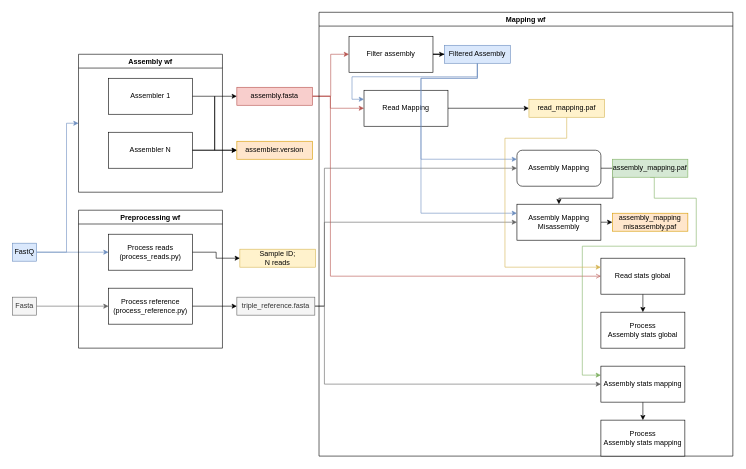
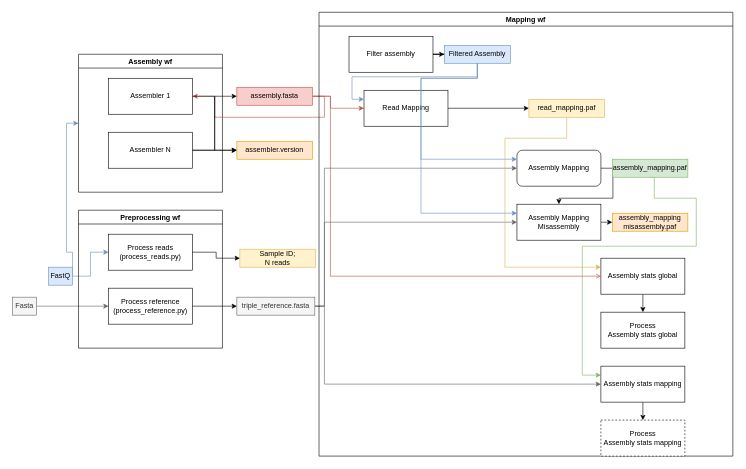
  <mxCell id="0" />
  <mxCell id="1" parent="0" />
  <mxCell id="2" style="edgeStyle=orthogonalEdgeStyle;rounded=0;orthogonalLoop=1;jettySize=auto;html=1;exitX=1;exitY=0.5;exitDx=0;exitDy=0;entryX=0;entryY=0.5;entryDx=0;entryDy=0;fillColor=#dae8fc;strokeColor=#6c8ebf;" edge="1" parent="1" source="4" target="8"><mxGeometry relative="1" as="geometry" /></mxCell>
  <mxCell id="3" style="edgeStyle=orthogonalEdgeStyle;rounded=0;orthogonalLoop=1;jettySize=auto;html=1;exitX=1;exitY=0.5;exitDx=0;exitDy=0;entryX=0;entryY=0.5;entryDx=0;entryDy=0;fillColor=#dae8fc;strokeColor=#6c8ebf;" edge="1" parent="1" source="4" target="17"><mxGeometry relative="1" as="geometry"><Array as="points"><mxPoint x="110" y="420" /><mxPoint x="110" y="205" /></Array></mxGeometry></mxCell>
- <mxCell id="4" value="FastQ" style="text;html=1;strokeColor=#6c8ebf;fillColor=#dae8fc;align=center;verticalAlign=middle;whiteSpace=wrap;rounded=0;" vertex="1" parent="1"><mxGeometry x="20" y="405" width="40" height="30" as="geometry" /></mxCell>
+ <mxCell id="4" value="FastQ" style="text;html=1;strokeColor=#6c8ebf;fillColor=#dae8fc;align=center;verticalAlign=middle;whiteSpace=wrap;rounded=0;" vertex="1" parent="1"><mxGeometry x="80" y="445" width="40" height="30" as="geometry" /></mxCell>
  <mxCell id="5" style="edgeStyle=orthogonalEdgeStyle;rounded=0;orthogonalLoop=1;jettySize=auto;html=1;exitX=1;exitY=0.5;exitDx=0;exitDy=0;entryX=0;entryY=0.5;entryDx=0;entryDy=0;fillColor=#f5f5f5;strokeColor=#666666;" edge="1" parent="1" source="6" target="9"><mxGeometry relative="1" as="geometry" /></mxCell>
  <mxCell id="6" value="Fasta" style="text;html=1;strokeColor=#666666;fillColor=#f5f5f5;align=center;verticalAlign=middle;whiteSpace=wrap;rounded=0;fontColor=#333333;" vertex="1" parent="1"><mxGeometry x="20" y="495" width="40" height="30" as="geometry" /></mxCell>
  <mxCell id="7" value="Preprocessing wf" style="swimlane;" vertex="1" parent="1"><mxGeometry x="130" y="350" width="240" height="230" as="geometry" /></mxCell>
  <mxCell id="8" value="Process reads&lt;br&gt;(process_reads.py)" style="rounded=0;whiteSpace=wrap;html=1;" vertex="1" parent="7"><mxGeometry x="50" y="40" width="140" height="60" as="geometry" /></mxCell>
  <mxCell id="9" value="Process reference&lt;br&gt;(process_reference.py)" style="rounded=0;whiteSpace=wrap;html=1;" vertex="1" parent="7"><mxGeometry x="50" y="130" width="140" height="60" as="geometry" /></mxCell>
  <mxCell id="10" value="Sample ID;&lt;br&gt;N reads" style="text;html=1;strokeColor=#d6b656;fillColor=#fff2cc;align=center;verticalAlign=middle;whiteSpace=wrap;rounded=0;" vertex="1" parent="1"><mxGeometry x="399" y="415" width="126" height="30" as="geometry" /></mxCell>
  <mxCell id="11" style="edgeStyle=orthogonalEdgeStyle;rounded=0;orthogonalLoop=1;jettySize=auto;html=1;exitX=1;exitY=0.5;exitDx=0;exitDy=0;" edge="1" parent="1" source="8" target="10"><mxGeometry relative="1" as="geometry" /></mxCell>
  <mxCell id="12" style="edgeStyle=orthogonalEdgeStyle;rounded=0;orthogonalLoop=1;jettySize=auto;html=1;exitX=1;exitY=0.5;exitDx=0;exitDy=0;entryX=0;entryY=0.5;entryDx=0;entryDy=0;fillColor=#f5f5f5;strokeColor=#666666;" edge="1" parent="1" source="15" target="35"><mxGeometry relative="1" as="geometry"><Array as="points"><mxPoint x="540" y="510" /><mxPoint x="540" y="280" /></Array></mxGeometry></mxCell>
  <mxCell id="13" style="edgeStyle=orthogonalEdgeStyle;rounded=0;orthogonalLoop=1;jettySize=auto;html=1;exitX=1;exitY=0.5;exitDx=0;exitDy=0;entryX=0;entryY=0.5;entryDx=0;entryDy=0;fillColor=#f5f5f5;strokeColor=#666666;" edge="1" parent="1" source="15" target="37"><mxGeometry relative="1" as="geometry"><Array as="points"><mxPoint x="540" y="510" /><mxPoint x="540" y="370" /></Array></mxGeometry></mxCell>
  <mxCell id="14" style="edgeStyle=orthogonalEdgeStyle;rounded=0;orthogonalLoop=1;jettySize=auto;html=1;exitX=1;exitY=0.5;exitDx=0;exitDy=0;entryX=0;entryY=0.5;entryDx=0;entryDy=0;fillColor=#f5f5f5;strokeColor=#666666;" edge="1" parent="1" source="15" target="41"><mxGeometry relative="1" as="geometry"><Array as="points"><mxPoint x="540" y="510" /><mxPoint x="540" y="640" /></Array></mxGeometry></mxCell>
  <mxCell id="15" value="triple_reference.fasta" style="text;html=1;strokeColor=#666666;fillColor=#f5f5f5;align=center;verticalAlign=middle;whiteSpace=wrap;rounded=0;fontColor=#333333;" vertex="1" parent="1"><mxGeometry x="394" y="495" width="130" height="30" as="geometry" /></mxCell>
  <mxCell id="16" style="edgeStyle=orthogonalEdgeStyle;rounded=0;orthogonalLoop=1;jettySize=auto;html=1;exitX=1;exitY=0.5;exitDx=0;exitDy=0;" edge="1" parent="1" source="9" target="15"><mxGeometry relative="1" as="geometry" /></mxCell>
  <mxCell id="17" value="Assembly wf" style="swimlane;" vertex="1" parent="1"><mxGeometry x="130" y="90" width="240" height="230" as="geometry" /></mxCell>
  <mxCell id="18" value="Assembler 1" style="rounded=0;whiteSpace=wrap;html=1;" vertex="1" parent="17"><mxGeometry x="50" y="40" width="140" height="60" as="geometry" /></mxCell>
  <mxCell id="19" value="Assembler N" style="rounded=0;whiteSpace=wrap;html=1;" vertex="1" parent="17"><mxGeometry x="50" y="130" width="140" height="60" as="geometry" /></mxCell>
  <mxCell id="20" style="edgeStyle=orthogonalEdgeStyle;rounded=0;orthogonalLoop=1;jettySize=auto;html=1;exitX=1;exitY=0.5;exitDx=0;exitDy=0;entryX=0;entryY=0.5;entryDx=0;entryDy=0;fillColor=#f8cecc;strokeColor=#b85450;endArrow=open;" edge="1" parent="1" source="23" target="39"><mxGeometry relative="1" as="geometry"><Array as="points"><mxPoint x="550" y="160" /><mxPoint x="550" y="460" /></Array></mxGeometry></mxCell>
- <mxCell id="21" style="edgeStyle=orthogonalEdgeStyle;rounded=0;orthogonalLoop=1;jettySize=auto;html=1;exitX=1;exitY=0.5;exitDx=0;exitDy=0;entryX=0;entryY=0.5;entryDx=0;entryDy=0;fillColor=#f8cecc;strokeColor=#b85450;" edge="1" parent="1" source="23" target="30"><mxGeometry relative="1" as="geometry" /></mxCell>
+ <mxCell id="21" style="edgeStyle=orthogonalEdgeStyle;rounded=0;orthogonalLoop=1;jettySize=auto;html=1;exitX=1;exitY=0.5;exitDx=0;exitDy=0;fillColor=#f8cecc;strokeColor=#b85450;" edge="1" parent="1" source="23" target="18"><mxGeometry relative="1" as="geometry" /></mxCell>
  <mxCell id="22" style="edgeStyle=orthogonalEdgeStyle;rounded=0;orthogonalLoop=1;jettySize=auto;html=1;exitX=1;exitY=0.5;exitDx=0;exitDy=0;fillColor=#f8cecc;strokeColor=#b85450;" edge="1" parent="1" source="23" target="32"><mxGeometry relative="1" as="geometry"><Array as="points"><mxPoint x="550" y="160" /><mxPoint x="550" y="180" /></Array></mxGeometry></mxCell>
  <mxCell id="23" value="assembly.fasta" style="text;html=1;strokeColor=#b85450;fillColor=#f8cecc;align=center;verticalAlign=middle;whiteSpace=wrap;rounded=0;" vertex="1" parent="1"><mxGeometry x="394" y="145" width="126" height="30" as="geometry" /></mxCell>
  <mxCell id="24" style="edgeStyle=orthogonalEdgeStyle;rounded=0;orthogonalLoop=1;jettySize=auto;html=1;exitX=1;exitY=0.5;exitDx=0;exitDy=0;entryX=0;entryY=0.5;entryDx=0;entryDy=0;" edge="1" parent="1" source="19" target="23"><mxGeometry relative="1" as="geometry" /></mxCell>
  <mxCell id="25" value="assembler.version" style="text;html=1;strokeColor=#d79b00;fillColor=#ffe6cc;align=center;verticalAlign=middle;whiteSpace=wrap;rounded=0;" vertex="1" parent="1"><mxGeometry x="394" y="235" width="126" height="30" as="geometry" /></mxCell>
  <mxCell id="26" style="edgeStyle=orthogonalEdgeStyle;rounded=0;orthogonalLoop=1;jettySize=auto;html=1;exitX=1;exitY=0.5;exitDx=0;exitDy=0;entryX=0;entryY=0.5;entryDx=0;entryDy=0;" edge="1" parent="1" source="18" target="25"><mxGeometry relative="1" as="geometry" /></mxCell>
  <mxCell id="27" style="edgeStyle=orthogonalEdgeStyle;rounded=0;orthogonalLoop=1;jettySize=auto;html=1;exitX=1;exitY=0.5;exitDx=0;exitDy=0;entryX=0;entryY=0.5;entryDx=0;entryDy=0;" edge="1" parent="1" source="19" target="25"><mxGeometry relative="1" as="geometry" /></mxCell>
  <mxCell id="28" value="Mapping wf" style="swimlane;" vertex="1" parent="1"><mxGeometry x="531" y="20" width="690" height="740" as="geometry" /></mxCell>
  <mxCell id="29" style="edgeStyle=orthogonalEdgeStyle;rounded=0;orthogonalLoop=1;jettySize=auto;html=1;exitX=1;exitY=0.5;exitDx=0;exitDy=0;" edge="1" parent="28" source="30" target="47"><mxGeometry relative="1" as="geometry" /></mxCell>
  <mxCell id="30" value="Filter assembly" style="rounded=0;whiteSpace=wrap;html=1;" vertex="1" parent="28"><mxGeometry x="50" y="40" width="140" height="60" as="geometry" /></mxCell>
  <mxCell id="31" style="edgeStyle=orthogonalEdgeStyle;rounded=0;orthogonalLoop=1;jettySize=auto;html=1;exitX=1;exitY=0.5;exitDx=0;exitDy=0;entryX=0;entryY=0.5;entryDx=0;entryDy=0;" edge="1" parent="28" source="32" target="49"><mxGeometry relative="1" as="geometry" /></mxCell>
  <mxCell id="32" value="Read Mapping" style="rounded=0;whiteSpace=wrap;html=1;" vertex="1" parent="28"><mxGeometry x="75" y="130" width="140" height="60" as="geometry" /></mxCell>
  <mxCell id="33" style="edgeStyle=orthogonalEdgeStyle;rounded=0;orthogonalLoop=1;jettySize=auto;html=1;exitX=0.5;exitY=1;exitDx=0;exitDy=0;entryX=0;entryY=0.25;entryDx=0;entryDy=0;fillColor=#d5e8d4;strokeColor=#82b366;" edge="1" parent="28" source="50" target="41"><mxGeometry relative="1" as="geometry"><Array as="points"><mxPoint x="559" y="275" /><mxPoint x="559" y="310" /><mxPoint x="629" y="310" /><mxPoint x="629" y="390" /><mxPoint x="439" y="390" /><mxPoint x="439" y="605" /></Array></mxGeometry></mxCell>
  <mxCell id="34" style="edgeStyle=orthogonalEdgeStyle;rounded=0;orthogonalLoop=1;jettySize=auto;html=1;exitX=1;exitY=0.5;exitDx=0;exitDy=0;" edge="1" parent="28" source="35" target="37"><mxGeometry relative="1" as="geometry" /></mxCell>
  <mxCell id="35" value="Assembly Mapping" style="whiteSpace=wrap;html=1;rounded=1;" vertex="1" parent="28"><mxGeometry x="330" y="230" width="140" height="60" as="geometry" /></mxCell>
  <mxCell id="36" style="edgeStyle=orthogonalEdgeStyle;rounded=0;orthogonalLoop=1;jettySize=auto;html=1;exitX=1;exitY=0.5;exitDx=0;exitDy=0;entryX=0;entryY=0.5;entryDx=0;entryDy=0;" edge="1" parent="28" source="37" target="51"><mxGeometry relative="1" as="geometry" /></mxCell>
  <mxCell id="37" value="Assembly Mapping Misassembly" style="rounded=0;whiteSpace=wrap;html=1;" vertex="1" parent="28"><mxGeometry x="330" y="320" width="140" height="60" as="geometry" /></mxCell>
  <mxCell id="38" style="edgeStyle=orthogonalEdgeStyle;rounded=0;orthogonalLoop=1;jettySize=auto;html=1;exitX=0.5;exitY=1;exitDx=0;exitDy=0;entryX=0.5;entryY=0;entryDx=0;entryDy=0;" edge="1" parent="28" source="39" target="42"><mxGeometry relative="1" as="geometry" /></mxCell>
- <mxCell id="39" value="Read stats global" style="rounded=0;whiteSpace=wrap;html=1;" vertex="1" parent="28"><mxGeometry x="470" y="410" width="140" height="60" as="geometry" /></mxCell>
+ <mxCell id="39" value="Assembly stats global" style="rounded=0;whiteSpace=wrap;html=1;" vertex="1" parent="28"><mxGeometry x="470" y="410" width="140" height="60" as="geometry" /></mxCell>
  <mxCell id="40" style="edgeStyle=orthogonalEdgeStyle;rounded=0;orthogonalLoop=1;jettySize=auto;html=1;exitX=0.5;exitY=1;exitDx=0;exitDy=0;entryX=0.5;entryY=0;entryDx=0;entryDy=0;" edge="1" parent="28" source="41" target="43"><mxGeometry relative="1" as="geometry" /></mxCell>
  <mxCell id="41" value="Assembly stats mapping" style="rounded=0;whiteSpace=wrap;html=1;" vertex="1" parent="28"><mxGeometry x="470" y="590" width="140" height="60" as="geometry" /></mxCell>
  <mxCell id="42" value="Process&lt;br&gt;Assembly stats global" style="rounded=0;whiteSpace=wrap;html=1;" vertex="1" parent="28"><mxGeometry x="470" y="500" width="140" height="60" as="geometry" /></mxCell>
- <mxCell id="43" value="Process&lt;br&gt;Assembly stats mapping" style="rounded=0;whiteSpace=wrap;html=1;" vertex="1" parent="28"><mxGeometry x="470" y="680" width="140" height="60" as="geometry" /></mxCell>
+ <mxCell id="43" value="Process&lt;br&gt;Assembly stats mapping" style="rounded=0;whiteSpace=wrap;html=1;dashed=1;" vertex="1" parent="28"><mxGeometry x="470" y="680" width="140" height="60" as="geometry" /></mxCell>
  <mxCell id="44" style="edgeStyle=orthogonalEdgeStyle;rounded=0;orthogonalLoop=1;jettySize=auto;html=1;exitX=0.5;exitY=1;exitDx=0;exitDy=0;entryX=0;entryY=0.25;entryDx=0;entryDy=0;fillColor=#dae8fc;strokeColor=#6c8ebf;" edge="1" parent="28" source="47" target="35"><mxGeometry relative="1" as="geometry"><Array as="points"><mxPoint x="264" y="110" /><mxPoint x="170" y="110" /><mxPoint x="170" y="245" /></Array></mxGeometry></mxCell>
  <mxCell id="45" style="edgeStyle=orthogonalEdgeStyle;rounded=0;orthogonalLoop=1;jettySize=auto;html=1;exitX=0.5;exitY=1;exitDx=0;exitDy=0;entryX=0;entryY=0.25;entryDx=0;entryDy=0;fillColor=#dae8fc;strokeColor=#6c8ebf;" edge="1" parent="28" source="47" target="37"><mxGeometry relative="1" as="geometry"><Array as="points"><mxPoint x="264" y="110" /><mxPoint x="170" y="110" /><mxPoint x="170" y="335" /></Array></mxGeometry></mxCell>
  <mxCell id="46" style="edgeStyle=orthogonalEdgeStyle;rounded=0;orthogonalLoop=1;jettySize=auto;html=1;exitX=0.5;exitY=1;exitDx=0;exitDy=0;entryX=0;entryY=0.25;entryDx=0;entryDy=0;fillColor=#dae8fc;strokeColor=#6c8ebf;" edge="1" parent="28" source="47" target="32"><mxGeometry relative="1" as="geometry" /></mxCell>
  <mxCell id="47" value="Filtered Assembly" style="text;html=1;strokeColor=#6c8ebf;fillColor=#dae8fc;align=center;verticalAlign=middle;whiteSpace=wrap;rounded=0;" vertex="1" parent="28"><mxGeometry x="209" y="55" width="110" height="30" as="geometry" /></mxCell>
  <mxCell id="48" style="edgeStyle=orthogonalEdgeStyle;rounded=0;orthogonalLoop=1;jettySize=auto;html=1;exitX=0.5;exitY=1;exitDx=0;exitDy=0;entryX=0;entryY=0.25;entryDx=0;entryDy=0;fillColor=#fff2cc;strokeColor=#d6b656;" edge="1" parent="28" source="49" target="39"><mxGeometry relative="1" as="geometry"><Array as="points"><mxPoint x="413" y="210" /><mxPoint x="310" y="210" /><mxPoint x="310" y="425" /></Array></mxGeometry></mxCell>
  <mxCell id="49" value="read_mapping.paf" style="text;html=1;strokeColor=#d6b656;fillColor=#fff2cc;align=center;verticalAlign=middle;whiteSpace=wrap;rounded=0;" vertex="1" parent="28"><mxGeometry x="350" y="145" width="126" height="30" as="geometry" /></mxCell>
  <mxCell id="50" value="assembly_mapping.paf" style="text;html=1;strokeColor=#82b366;fillColor=#d5e8d4;align=center;verticalAlign=middle;whiteSpace=wrap;rounded=0;" vertex="1" parent="28"><mxGeometry x="489" y="245" width="126" height="30" as="geometry" /></mxCell>
  <mxCell id="51" value="assembly_mapping&lt;br&gt;misassembly.paf" style="text;html=1;strokeColor=#d79b00;fillColor=#ffe6cc;align=center;verticalAlign=middle;whiteSpace=wrap;rounded=0;" vertex="1" parent="28"><mxGeometry x="489" y="335" width="126" height="30" as="geometry" /></mxCell>
